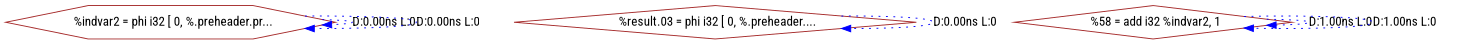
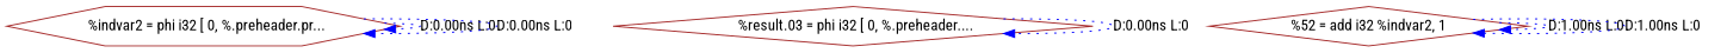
  digraph {
    fontname="Roboto Condensed"
    node [color=brown shape=diamond fontname="Roboto Condensed"]
    edge [color=blue style=dotted fontname="Roboto Condensed"]
    n1 [label="  %indvar2 = phi i32 [ 0, %.preheader.pr..." shape=hexagon]
    n2 [label="  %result.03 = phi i32 [ 0, %.preheader...."]
-   n3 [label="  %58 = add i32 %indvar2, 1"]
+   n3 [label="%52 = add i32 %indvar2, 1"]
    n1 -> n1 [label="D:0.00ns L:0"]
    n1 -> n1 [label="D:0.00ns L:0"]
    n2 -> n2 [label="D:0.00ns L:0"]
    n3 -> n3 [label="D:1.00ns L:0"]
    n3 -> n3 [label="D:1.00ns L:0"]
  }
